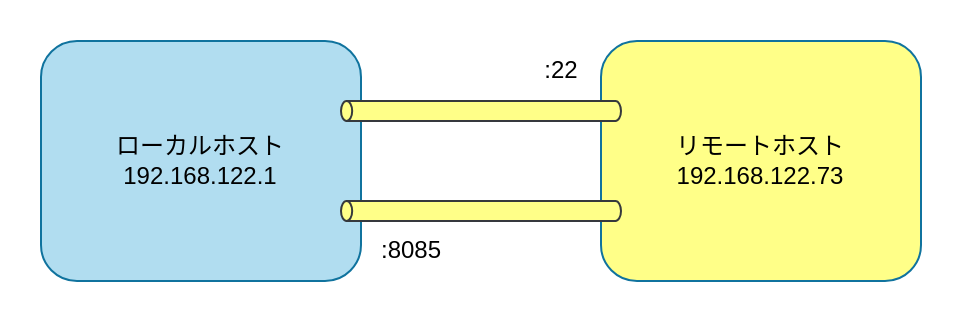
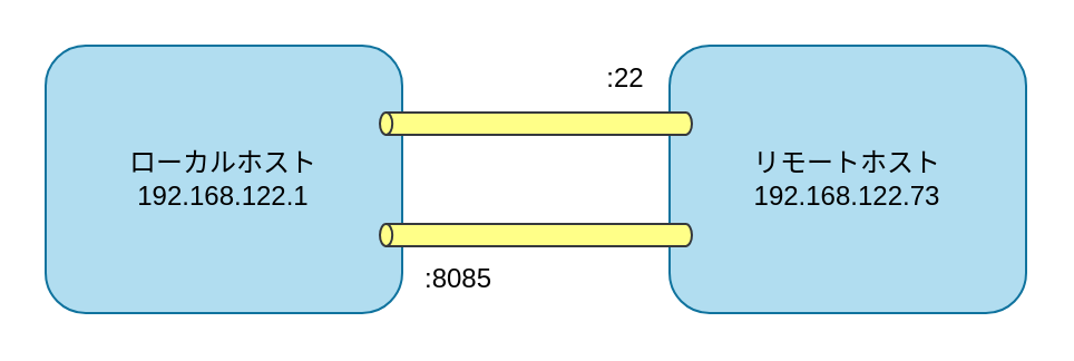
  <mxCell id="0" />
  <mxCell id="1" parent="0" />
  <mxCell id="2" value="&lt;div&gt;ローカルホスト&lt;/div&gt;&lt;div&gt;192.168.122.1&lt;/div&gt;" style="rounded=1;whiteSpace=wrap;html=1;fillColor=#b1ddf0;strokeColor=#10739e;" vertex="1" parent="1"><mxGeometry x="20" y="20" width="160" height="120" as="geometry" /></mxCell>
- <mxCell id="3" value="&lt;div&gt;リモートホスト&lt;/div&gt;&lt;div&gt;192.168.122.73&lt;/div&gt;" style="rounded=1;whiteSpace=wrap;html=1;fillColor=#ffff88;strokeColor=#10739e;" vertex="1" parent="1"><mxGeometry x="300" y="20" width="160" height="120" as="geometry" /></mxCell>
+ <mxCell id="3" value="&lt;div&gt;リモートホスト&lt;/div&gt;&lt;div&gt;192.168.122.73&lt;/div&gt;" style="rounded=1;whiteSpace=wrap;html=1;fillColor=#b1ddf0;strokeColor=#10739e;" vertex="1" parent="1"><mxGeometry x="300" y="20" width="160" height="120" as="geometry" /></mxCell>
  <mxCell id="4" value="" style="shape=cylinder3;whiteSpace=wrap;html=1;boundedLbl=1;backgroundOutline=1;size=2.793;direction=north;fillColor=#ffff88;strokeColor=#36393d;" vertex="1" parent="1"><mxGeometry x="170" y="50" width="140" height="10" as="geometry" /></mxCell>
  <mxCell id="5" value="" style="shape=cylinder3;whiteSpace=wrap;html=1;boundedLbl=1;backgroundOutline=1;size=2.793;direction=north;fillColor=#ffff88;strokeColor=#36393d;" vertex="1" parent="1"><mxGeometry x="170" y="100" width="140" height="10" as="geometry" /></mxCell>
  <mxCell id="6" value=":22" style="text;html=1;align=center;verticalAlign=middle;resizable=0;points=[];autosize=1;strokeColor=none;fillColor=none;" vertex="1" parent="1"><mxGeometry x="260" y="20" width="40" height="30" as="geometry" /></mxCell>
  <mxCell id="7" value="&lt;div&gt;:8085&lt;/div&gt;" style="text;html=1;align=center;verticalAlign=middle;resizable=0;points=[];autosize=1;strokeColor=none;fillColor=none;" vertex="1" parent="1"><mxGeometry x="180" y="110" width="50" height="30" as="geometry" /></mxCell>
